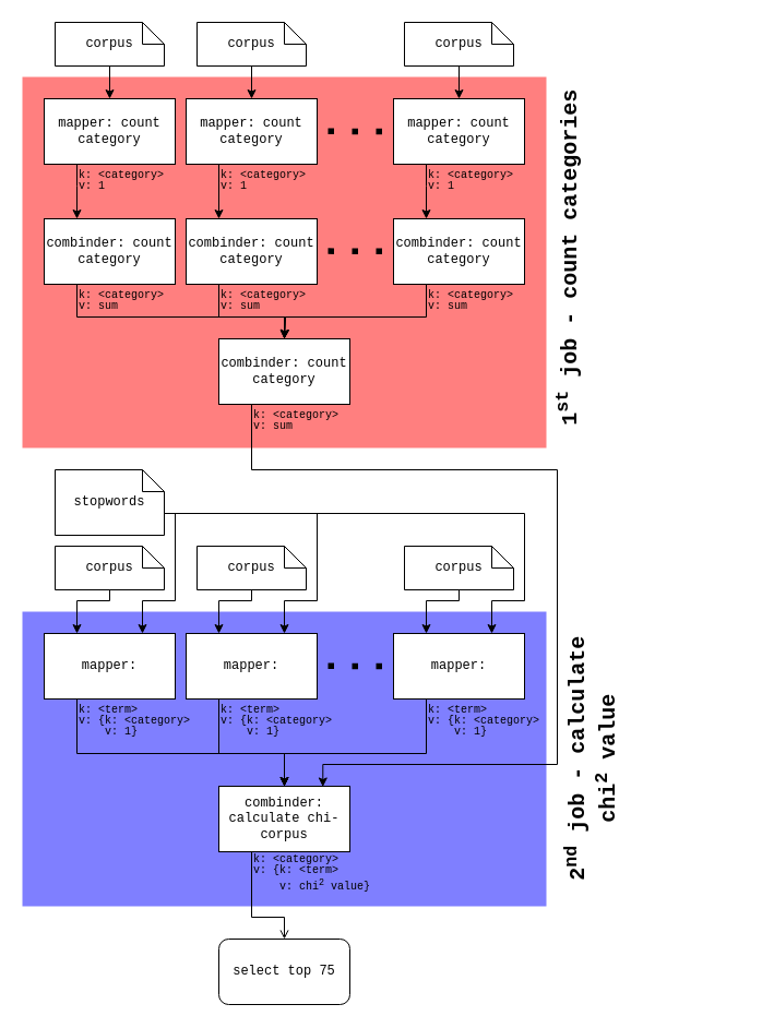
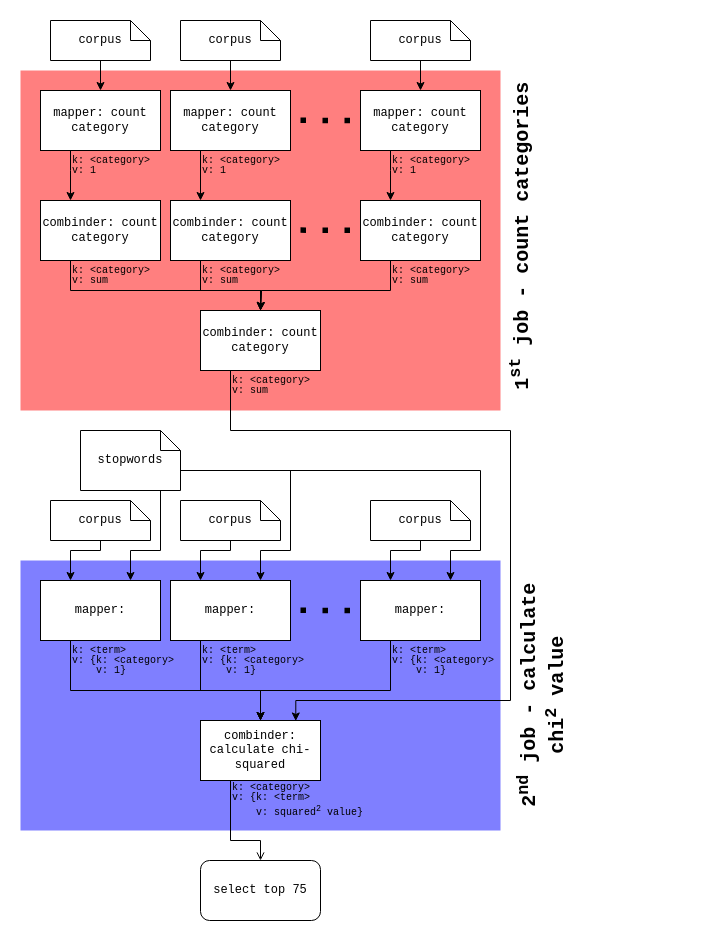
  <mxCell id="0" />
  <mxCell id="1" parent="0" />
  <mxCell id="2" value="" style="rounded=0;whiteSpace=wrap;html=1;labelBackgroundColor=none;fontColor=default;labelBorderColor=none;textOpacity=50;fillColor=#0000FF;strokeColor=none;opacity=50;direction=east;" vertex="1" parent="1"><mxGeometry y="560" width="480" height="270" as="geometry" x="20" /></mxCell>
  <mxCell id="3" value="" style="rounded=0;whiteSpace=wrap;html=1;labelBackgroundColor=none;fontColor=default;labelBorderColor=none;textOpacity=50;fillColor=#FF0000;strokeColor=none;opacity=50;" vertex="1" parent="1"><mxGeometry y="70" width="480" height="340" as="geometry" x="20" /></mxCell>
  <mxCell id="4" value="&lt;div style=&quot;line-height: 100%; font-size: 10px;&quot;&gt;&lt;font style=&quot;font-size: 10px;&quot;&gt;k: &amp;lt;category&amp;gt;&lt;br&gt;v: 1&lt;br&gt;&lt;/font&gt;&lt;/div&gt;" style="text;html=1;align=left;verticalAlign=middle;resizable=0;points=[];autosize=1;strokeColor=none;fillColor=none;fontFamily=Courier New;" vertex="1" parent="1"><mxGeometry x="70" y="150" width="100" height="30" as="geometry" /></mxCell>
  <mxCell id="5" style="edgeStyle=orthogonalEdgeStyle;rounded=0;orthogonalLoop=1;jettySize=auto;html=1;exitX=0.25;exitY=1;exitDx=0;exitDy=0;entryX=0.25;entryY=0;entryDx=0;entryDy=0;endArrow=classic;endFill=1;fontFamily=Courier New;" edge="1" parent="1" source="6" target="13"><mxGeometry relative="1" as="geometry"><Array as="points"><mxPoint x="70" y="170" /><mxPoint x="70" y="170" /></Array></mxGeometry></mxCell>
  <mxCell id="6" value="mapper: count category" style="rounded=0;whiteSpace=wrap;html=1;fontFamily=Courier New;" vertex="1" parent="1"><mxGeometry x="40" y="90" width="120" height="60" as="geometry" /></mxCell>
  <mxCell id="7" style="edgeStyle=orthogonalEdgeStyle;rounded=0;orthogonalLoop=1;jettySize=auto;html=1;exitX=0.25;exitY=1;exitDx=0;exitDy=0;endArrow=classic;endFill=1;fontFamily=Courier New;entryX=0.25;entryY=0;entryDx=0;entryDy=0;" edge="1" parent="1" source="8" target="15"><mxGeometry relative="1" as="geometry" /></mxCell>
  <mxCell id="8" value="mapper: count category" style="rounded=0;whiteSpace=wrap;html=1;fontFamily=Courier New;" vertex="1" parent="1"><mxGeometry x="170" y="90" width="120" height="60" as="geometry" /></mxCell>
  <mxCell id="9" style="edgeStyle=orthogonalEdgeStyle;rounded=0;orthogonalLoop=1;jettySize=auto;html=1;exitX=0.25;exitY=1;exitDx=0;exitDy=0;entryX=0.25;entryY=0;entryDx=0;entryDy=0;endArrow=classic;endFill=1;fontFamily=Courier New;" edge="1" parent="1" source="10" target="21"><mxGeometry relative="1" as="geometry"><Array as="points"><mxPoint x="390" y="170" /><mxPoint x="390" y="170" /></Array></mxGeometry></mxCell>
  <mxCell id="10" value="mapper: count category" style="rounded=0;whiteSpace=wrap;html=1;fontFamily=Courier New;" vertex="1" parent="1"><mxGeometry x="360" y="90" width="120" height="60" as="geometry" /></mxCell>
  <mxCell id="11" value="" style="endArrow=none;dashed=1;html=1;dashPattern=1 3;strokeWidth=5.5;rounded=0;jumpSize=6;fontFamily=Courier New;" edge="1" parent="1"><mxGeometry width="50" height="50" relative="1" as="geometry"><mxPoint x="300" y="119.8" as="sourcePoint" /><mxPoint x="350" y="120.01" as="targetPoint" /></mxGeometry></mxCell>
  <mxCell id="12" style="edgeStyle=orthogonalEdgeStyle;rounded=0;orthogonalLoop=1;jettySize=auto;html=1;exitX=0.25;exitY=1;exitDx=0;exitDy=0;entryX=0.5;entryY=0;entryDx=0;entryDy=0;endArrow=classic;endFill=1;fontFamily=Courier New;" edge="1" parent="1" source="13" target="17"><mxGeometry relative="1" as="geometry"><Array as="points"><mxPoint x="70" y="290" /><mxPoint x="260" y="290" /></Array></mxGeometry></mxCell>
  <mxCell id="13" value="combinder: count category" style="rounded=0;whiteSpace=wrap;html=1;fontFamily=Courier New;" vertex="1" parent="1"><mxGeometry x="40" y="200" width="120" height="60" as="geometry" /></mxCell>
  <mxCell id="14" style="edgeStyle=orthogonalEdgeStyle;rounded=0;orthogonalLoop=1;jettySize=auto;html=1;exitX=0.25;exitY=1;exitDx=0;exitDy=0;endArrow=classic;endFill=1;fontFamily=Courier New;" edge="1" parent="1" source="15"><mxGeometry relative="1" as="geometry"><mxPoint x="260" y="310" as="targetPoint" /><Array as="points"><mxPoint x="200" y="290" /><mxPoint x="261" y="290" /><mxPoint x="261" y="310" /></Array></mxGeometry></mxCell>
  <mxCell id="15" value="combinder: count category" style="rounded=0;whiteSpace=wrap;html=1;fontFamily=Courier New;" vertex="1" parent="1"><mxGeometry x="170" y="200" width="120" height="60" as="geometry" /></mxCell>
  <mxCell id="16" style="edgeStyle=orthogonalEdgeStyle;rounded=0;orthogonalLoop=1;jettySize=auto;html=1;exitX=0.25;exitY=1;exitDx=0;exitDy=0;entryX=0.794;entryY=0.008;entryDx=0;entryDy=0;entryPerimeter=0;fontFamily=Courier New;" edge="1" parent="1" source="17" target="41"><mxGeometry relative="1" as="geometry"><mxPoint x="300" y="570" as="targetPoint" /><mxPoint x="275" y="370" as="sourcePoint" /><Array as="points"><mxPoint x="230" y="430" /><mxPoint x="510" y="430" /><mxPoint x="510" y="700" /><mxPoint x="295" y="700" /></Array></mxGeometry></mxCell>
  <mxCell id="17" value="combinder: count category" style="rounded=0;whiteSpace=wrap;html=1;fontFamily=Courier New;" vertex="1" parent="1"><mxGeometry x="200" y="310" width="120" height="60" as="geometry" /></mxCell>
  <mxCell id="18" value="&lt;div style=&quot;line-height: 100%; font-size: 10px;&quot;&gt;&lt;font style=&quot;font-size: 10px;&quot;&gt;k: &amp;lt;category&amp;gt;&lt;br&gt;v: 1&lt;br&gt;&lt;/font&gt;&lt;/div&gt;" style="text;html=1;align=left;verticalAlign=middle;resizable=0;points=[];autosize=1;strokeColor=none;fillColor=none;fontFamily=Courier New;" vertex="1" parent="1"><mxGeometry x="200" y="150" width="100" height="30" as="geometry" /></mxCell>
  <mxCell id="19" value="&lt;div style=&quot;line-height: 100%; font-size: 10px;&quot;&gt;&lt;font style=&quot;font-size: 10px;&quot;&gt;k: &amp;lt;category&amp;gt;&lt;br&gt;v: 1&lt;br&gt;&lt;/font&gt;&lt;/div&gt;" style="text;html=1;align=left;verticalAlign=middle;resizable=0;points=[];autosize=1;strokeColor=none;fillColor=none;fontFamily=Courier New;" vertex="1" parent="1"><mxGeometry x="390" y="150" width="100" height="30" as="geometry" /></mxCell>
  <mxCell id="20" style="edgeStyle=orthogonalEdgeStyle;rounded=0;orthogonalLoop=1;jettySize=auto;html=1;exitX=0.25;exitY=1;exitDx=0;exitDy=0;endArrow=classic;endFill=1;fontFamily=Courier New;" edge="1" parent="1" source="21"><mxGeometry relative="1" as="geometry"><mxPoint x="260" y="310" as="targetPoint" /><Array as="points"><mxPoint x="390" y="290" /><mxPoint x="261" y="290" /><mxPoint x="261" y="310" /></Array></mxGeometry></mxCell>
  <mxCell id="21" value="combinder: count category" style="rounded=0;whiteSpace=wrap;html=1;fontFamily=Courier New;" vertex="1" parent="1"><mxGeometry x="360" y="200" width="120" height="60" as="geometry" /></mxCell>
  <mxCell id="22" value="" style="endArrow=none;dashed=1;html=1;dashPattern=1 3;strokeWidth=5.5;rounded=0;jumpSize=6;fontFamily=Courier New;" edge="1" parent="1"><mxGeometry width="50" height="50" relative="1" as="geometry"><mxPoint x="300" y="229.62" as="sourcePoint" /><mxPoint x="350" y="229.83" as="targetPoint" /></mxGeometry></mxCell>
  <mxCell id="23" value="&lt;div align=&quot;left&quot; style=&quot;line-height: 100%; font-size: 10px; padding-left: 0px;&quot;&gt;&lt;font style=&quot;font-size: 10px;&quot;&gt;k: &amp;lt;category&amp;gt;&lt;br&gt;v: sum&lt;br&gt;&lt;/font&gt;&lt;/div&gt;" style="text;html=1;align=left;verticalAlign=middle;resizable=0;points=[];autosize=1;strokeColor=none;fillColor=none;fontFamily=Courier New;" vertex="1" parent="1"><mxGeometry x="70" y="260" width="100" height="30" as="geometry" /></mxCell>
  <mxCell id="24" value="&lt;div style=&quot;line-height: 100%; font-size: 10px;&quot;&gt;&lt;font style=&quot;font-size: 10px;&quot;&gt;k: &amp;lt;category&amp;gt;&lt;br&gt;v: sum&lt;br&gt;&lt;/font&gt;&lt;/div&gt;" style="text;html=1;align=left;verticalAlign=middle;resizable=0;points=[];autosize=1;strokeColor=none;fillColor=none;fontFamily=Courier New;" vertex="1" parent="1"><mxGeometry x="200" y="260" width="100" height="30" as="geometry" /></mxCell>
  <mxCell id="25" value="&lt;div style=&quot;line-height: 100%; font-size: 10px;&quot;&gt;&lt;font style=&quot;font-size: 10px;&quot;&gt;k: &amp;lt;category&amp;gt;&lt;br&gt;v: sum&lt;br&gt;&lt;/font&gt;&lt;/div&gt;" style="text;html=1;align=left;verticalAlign=middle;resizable=0;points=[];autosize=1;strokeColor=none;fillColor=none;fontFamily=Courier New;" vertex="1" parent="1"><mxGeometry x="390" y="260" width="100" height="30" as="geometry" /></mxCell>
  <mxCell id="26" value="&lt;div style=&quot;line-height: 100%; font-size: 10px;&quot;&gt;&lt;font style=&quot;font-size: 10px;&quot;&gt;k: &amp;lt;category&amp;gt;&lt;br&gt;v: sum&lt;br&gt;&lt;/font&gt;&lt;/div&gt;" style="text;html=1;align=left;verticalAlign=middle;resizable=0;points=[];autosize=1;strokeColor=none;fillColor=none;fontFamily=Courier New;" vertex="1" parent="1"><mxGeometry x="230" y="370" width="100" height="30" as="geometry" /></mxCell>
  <mxCell id="27" style="edgeStyle=orthogonalEdgeStyle;rounded=0;orthogonalLoop=1;jettySize=auto;html=1;exitX=0.5;exitY=1;exitDx=0;exitDy=0;exitPerimeter=0;entryX=0.5;entryY=0;entryDx=0;entryDy=0;fontFamily=Courier New;" edge="1" parent="1" source="28" target="6"><mxGeometry relative="1" as="geometry" /></mxCell>
  <mxCell id="28" value="corpus" style="shape=note;size=20;whiteSpace=wrap;html=1;fontFamily=Courier New;" vertex="1" parent="1"><mxGeometry x="50" y="20" width="100" height="40" as="geometry" /></mxCell>
  <mxCell id="29" style="edgeStyle=orthogonalEdgeStyle;rounded=0;orthogonalLoop=1;jettySize=auto;html=1;exitX=0.5;exitY=1;exitDx=0;exitDy=0;exitPerimeter=0;entryX=0.5;entryY=0;entryDx=0;entryDy=0;fontFamily=Courier New;" edge="1" parent="1" source="30" target="8"><mxGeometry relative="1" as="geometry" /></mxCell>
  <mxCell id="30" value="corpus" style="shape=note;size=20;whiteSpace=wrap;html=1;fontFamily=Courier New;" vertex="1" parent="1"><mxGeometry x="180" y="20" width="100" height="40" as="geometry" /></mxCell>
  <mxCell id="31" style="edgeStyle=orthogonalEdgeStyle;rounded=0;orthogonalLoop=1;jettySize=auto;html=1;exitX=0.5;exitY=1;exitDx=0;exitDy=0;exitPerimeter=0;entryX=0.5;entryY=0;entryDx=0;entryDy=0;fontFamily=Courier New;" edge="1" parent="1" source="32" target="10"><mxGeometry relative="1" as="geometry" /></mxCell>
  <mxCell id="32" value="corpus" style="shape=note;size=20;whiteSpace=wrap;html=1;fontFamily=Courier New;" vertex="1" parent="1"><mxGeometry x="370" y="20" width="100" height="40" as="geometry" /></mxCell>
  <mxCell id="33" style="edgeStyle=orthogonalEdgeStyle;rounded=0;orthogonalLoop=1;jettySize=auto;html=1;exitX=0.25;exitY=1;exitDx=0;exitDy=0;entryX=0.5;entryY=0;entryDx=0;entryDy=0;fontFamily=Courier New;" edge="1" parent="1" source="34" target="41"><mxGeometry relative="1" as="geometry"><Array as="points"><mxPoint x="70" y="690" /><mxPoint x="260" y="690" /></Array></mxGeometry></mxCell>
  <mxCell id="34" value="mapper: " style="rounded=0;whiteSpace=wrap;html=1;fontFamily=Courier New;" vertex="1" parent="1"><mxGeometry x="40" y="580" width="120" height="60" as="geometry" /></mxCell>
  <mxCell id="35" style="edgeStyle=orthogonalEdgeStyle;rounded=0;orthogonalLoop=1;jettySize=auto;html=1;exitX=0.25;exitY=1;exitDx=0;exitDy=0;entryX=0.5;entryY=0;entryDx=0;entryDy=0;fontFamily=Courier New;" edge="1" parent="1" source="36" target="41"><mxGeometry relative="1" as="geometry"><Array as="points"><mxPoint x="200" y="690" /><mxPoint x="260" y="690" /></Array></mxGeometry></mxCell>
  <mxCell id="36" value="mapper: " style="rounded=0;whiteSpace=wrap;html=1;fontFamily=Courier New;" vertex="1" parent="1"><mxGeometry x="170" y="580" width="120" height="60" as="geometry" /></mxCell>
  <mxCell id="37" style="edgeStyle=orthogonalEdgeStyle;rounded=0;orthogonalLoop=1;jettySize=auto;html=1;exitX=0.25;exitY=1;exitDx=0;exitDy=0;entryX=0.5;entryY=0;entryDx=0;entryDy=0;fontFamily=Courier New;" edge="1" parent="1" source="38" target="41"><mxGeometry relative="1" as="geometry"><Array as="points"><mxPoint x="390" y="690" /><mxPoint x="260" y="690" /></Array></mxGeometry></mxCell>
  <mxCell id="38" value="mapper: " style="rounded=0;whiteSpace=wrap;html=1;fontFamily=Courier New;" vertex="1" parent="1"><mxGeometry x="360" y="580" width="120" height="60" as="geometry" /></mxCell>
  <mxCell id="39" value="" style="endArrow=none;dashed=1;html=1;dashPattern=1 3;strokeWidth=5.5;rounded=0;jumpSize=6;fontFamily=Courier New;" edge="1" parent="1"><mxGeometry width="50" height="50" relative="1" as="geometry"><mxPoint x="300" y="609.8" as="sourcePoint" /><mxPoint x="350" y="610.01" as="targetPoint" /></mxGeometry></mxCell>
  <mxCell id="40" style="edgeStyle=orthogonalEdgeStyle;rounded=0;orthogonalLoop=1;jettySize=auto;html=1;exitX=0.25;exitY=1;exitDx=0;exitDy=0;entryX=0.5;entryY=0;entryDx=0;entryDy=0;endArrow=open;" edge="1" parent="1" source="41" target="55"><mxGeometry relative="1" as="geometry"><Array as="points"><mxPoint x="230" y="840" /><mxPoint x="260" y="840" /></Array></mxGeometry></mxCell>
- <mxCell id="41" value="combinder: calculate chi-corpus" style="rounded=0;whiteSpace=wrap;html=1;fontFamily=Courier New;" vertex="1" parent="1"><mxGeometry x="200" y="720" width="120" height="60" as="geometry" /></mxCell>
+ <mxCell id="41" value="combinder: calculate chi-squared" style="rounded=0;whiteSpace=wrap;html=1;fontFamily=Courier New;" vertex="1" parent="1"><mxGeometry x="200" y="720" width="120" height="60" as="geometry" /></mxCell>
  <mxCell id="42" style="edgeStyle=orthogonalEdgeStyle;rounded=0;orthogonalLoop=1;jettySize=auto;html=1;exitX=0.5;exitY=1;exitDx=0;exitDy=0;exitPerimeter=0;entryX=0.25;entryY=0;entryDx=0;entryDy=0;fontFamily=Courier New;" edge="1" parent="1" source="43" target="34"><mxGeometry relative="1" as="geometry"><Array as="points"><mxPoint x="100" y="550" /><mxPoint x="70" y="550" /></Array></mxGeometry></mxCell>
  <mxCell id="43" value="corpus" style="shape=note;size=20;whiteSpace=wrap;html=1;fontFamily=Courier New;" vertex="1" parent="1"><mxGeometry x="50" y="500" width="100" height="40" as="geometry" /></mxCell>
  <mxCell id="44" style="edgeStyle=orthogonalEdgeStyle;rounded=0;orthogonalLoop=1;jettySize=auto;html=1;exitX=0.5;exitY=1;exitDx=0;exitDy=0;exitPerimeter=0;entryX=0.25;entryY=0;entryDx=0;entryDy=0;" edge="1" parent="1" source="45" target="36"><mxGeometry relative="1" as="geometry"><Array as="points"><mxPoint x="230" y="550" /><mxPoint x="200" y="550" /></Array></mxGeometry></mxCell>
  <mxCell id="45" value="corpus" style="shape=note;size=20;whiteSpace=wrap;html=1;fontFamily=Courier New;" vertex="1" parent="1"><mxGeometry x="180" y="500" width="100" height="40" as="geometry" /></mxCell>
  <mxCell id="46" style="edgeStyle=orthogonalEdgeStyle;rounded=0;orthogonalLoop=1;jettySize=auto;html=1;exitX=0.5;exitY=1;exitDx=0;exitDy=0;exitPerimeter=0;entryX=0.25;entryY=0;entryDx=0;entryDy=0;fontFamily=Courier New;" edge="1" parent="1" source="47" target="38"><mxGeometry relative="1" as="geometry"><Array as="points"><mxPoint x="420" y="550" /><mxPoint x="390" y="550" /></Array></mxGeometry></mxCell>
  <mxCell id="47" value="corpus" style="shape=note;size=20;whiteSpace=wrap;html=1;fontFamily=Courier New;" vertex="1" parent="1"><mxGeometry x="370" y="500" width="100" height="40" as="geometry" /></mxCell>
  <mxCell id="48" value="&lt;div align=&quot;left&quot; style=&quot;line-height: 100%; font-size: 10px;&quot;&gt;&lt;font style=&quot;font-size: 10px;&quot;&gt;k: &amp;lt;term&amp;gt;&lt;br&gt;v: {k: &amp;lt;category&amp;gt;&lt;br&gt;&amp;nbsp;&amp;nbsp;&amp;nbsp; v: 1}&lt;br&gt;&lt;/font&gt;&lt;/div&gt;" style="text;html=1;align=left;verticalAlign=middle;resizable=0;points=[];autosize=1;strokeColor=none;fillColor=none;fontFamily=Courier New;" vertex="1" parent="1"><mxGeometry x="70" y="640" width="130" height="40" as="geometry" /></mxCell>
  <mxCell id="49" value="&lt;div align=&quot;left&quot; style=&quot;line-height: 100%; font-size: 10px;&quot;&gt;&lt;font style=&quot;font-size: 10px;&quot;&gt;k: &amp;lt;term&amp;gt;&lt;br&gt;v: {k: &amp;lt;category&amp;gt;&lt;br&gt;&amp;nbsp;&amp;nbsp;&amp;nbsp; v: 1}&lt;br&gt;&lt;/font&gt;&lt;/div&gt;" style="text;html=1;align=left;verticalAlign=middle;resizable=0;points=[];autosize=1;strokeColor=none;fillColor=none;fontFamily=Courier New;" vertex="1" parent="1"><mxGeometry x="200" y="640" width="130" height="40" as="geometry" /></mxCell>
  <mxCell id="50" value="&lt;div align=&quot;left&quot; style=&quot;line-height: 100%; font-size: 10px;&quot;&gt;&lt;font style=&quot;font-size: 10px;&quot;&gt;k: &amp;lt;term&amp;gt;&lt;br&gt;v: {k: &amp;lt;category&amp;gt;&lt;br&gt;&amp;nbsp;&amp;nbsp;&amp;nbsp; v: 1}&lt;br&gt;&lt;/font&gt;&lt;/div&gt;" style="text;html=1;align=left;verticalAlign=middle;resizable=0;points=[];autosize=1;strokeColor=none;fillColor=none;fontFamily=Courier New;" vertex="1" parent="1"><mxGeometry x="390" y="640" width="130" height="40" as="geometry" /></mxCell>
  <mxCell id="51" style="edgeStyle=orthogonalEdgeStyle;rounded=0;orthogonalLoop=1;jettySize=auto;html=1;exitX=0;exitY=0;exitDx=100;exitDy=40;exitPerimeter=0;entryX=0.75;entryY=0;entryDx=0;entryDy=0;" edge="1" parent="1" source="54" target="34"><mxGeometry relative="1" as="geometry"><Array as="points"><mxPoint x="160" y="470" /><mxPoint x="160" y="550" /><mxPoint x="130" y="550" /></Array></mxGeometry></mxCell>
  <mxCell id="52" style="edgeStyle=orthogonalEdgeStyle;rounded=0;orthogonalLoop=1;jettySize=auto;html=1;exitX=0;exitY=0;exitDx=100;exitDy=40;exitPerimeter=0;entryX=0.75;entryY=0;entryDx=0;entryDy=0;" edge="1" parent="1" source="54" target="36"><mxGeometry relative="1" as="geometry"><Array as="points"><mxPoint x="290" y="470" /><mxPoint x="290" y="550" /><mxPoint x="260" y="550" /></Array></mxGeometry></mxCell>
  <mxCell id="53" style="edgeStyle=orthogonalEdgeStyle;rounded=0;orthogonalLoop=1;jettySize=auto;html=1;exitX=0;exitY=0;exitDx=100;exitDy=40;exitPerimeter=0;entryX=0.75;entryY=0;entryDx=0;entryDy=0;" edge="1" parent="1" source="54" target="38"><mxGeometry relative="1" as="geometry"><Array as="points"><mxPoint x="480" y="470" /><mxPoint x="480" y="550" /><mxPoint x="450" y="550" /></Array></mxGeometry></mxCell>
- <mxCell id="54" value="stopwords" style="shape=note;size=20;whiteSpace=wrap;html=1;fontFamily=Courier New;" vertex="1" parent="1"><mxGeometry x="50" y="430" width="100" height="60" as="geometry" /></mxCell>
+ <mxCell id="54" value="stopwords" style="shape=note;size=20;whiteSpace=wrap;html=1;fontFamily=Courier New;" vertex="1" parent="1"><mxGeometry x="80" y="430" width="100" height="60" as="geometry" /></mxCell>
  <mxCell id="55" value="select top 75" style="whiteSpace=wrap;html=1;fontFamily=Courier New;rounded=1;" vertex="1" parent="1"><mxGeometry x="200" y="860" width="120" height="60" as="geometry" /></mxCell>
- <mxCell id="56" value="&lt;div align=&quot;left&quot; style=&quot;line-height: 100%; font-size: 10px;&quot;&gt;&lt;font style=&quot;font-size: 10px;&quot;&gt;k: &amp;lt;category&amp;gt;&lt;br&gt;v: {k: &amp;lt;term&amp;gt;&lt;br&gt;&amp;nbsp;&amp;nbsp;&amp;nbsp; v: chi&lt;sup&gt;2&lt;/sup&gt; value}&lt;br&gt;&lt;/font&gt;&lt;/div&gt;" style="text;html=1;align=left;verticalAlign=middle;resizable=0;points=[];autosize=1;strokeColor=none;fillColor=none;fontFamily=Courier New;" vertex="1" parent="1"><mxGeometry x="230" y="775" width="130" height="50" as="geometry" /></mxCell>
+ <mxCell id="56" value="&lt;div align=&quot;left&quot; style=&quot;line-height: 100%; font-size: 10px;&quot;&gt;&lt;font style=&quot;font-size: 10px;&quot;&gt;k: &amp;lt;category&amp;gt;&lt;br&gt;v: {k: &amp;lt;term&amp;gt;&lt;br&gt;&amp;nbsp;&amp;nbsp;&amp;nbsp; v: squared&lt;sup&gt;2&lt;/sup&gt; value}&lt;br&gt;&lt;/font&gt;&lt;/div&gt;" style="text;html=1;align=left;verticalAlign=middle;resizable=0;points=[];autosize=1;strokeColor=none;fillColor=none;fontFamily=Courier New;" vertex="1" parent="1"><mxGeometry x="230" y="775" width="130" height="50" as="geometry" /></mxCell>
  <mxCell id="57" value="&lt;b&gt;&lt;font style=&quot;font-size: 20px;&quot; face=&quot;Courier New&quot;&gt;1&lt;sup&gt;st&lt;/sup&gt; job - count categories&lt;br&gt;&lt;/font&gt;&lt;/b&gt;" style="text;html=1;align=center;verticalAlign=middle;whiteSpace=wrap;rounded=0;rotation=270;" vertex="1" parent="1"><mxGeometry x="353.75" y="221.25" width="332.5" height="30" as="geometry" /></mxCell>
  <mxCell id="58" value="&lt;b&gt;&lt;font style=&quot;font-size: 20px;&quot; face=&quot;Courier New&quot;&gt;2&lt;sup&gt;nd&lt;/sup&gt; job - calculate chi&lt;sup&gt;2&lt;/sup&gt; value&lt;br&gt;&lt;/font&gt;&lt;/b&gt;" style="text;html=1;align=center;verticalAlign=middle;whiteSpace=wrap;rounded=0;rotation=270;" vertex="1" parent="1"><mxGeometry x="405" y="665" width="272.5" height="60" as="geometry" /></mxCell>
